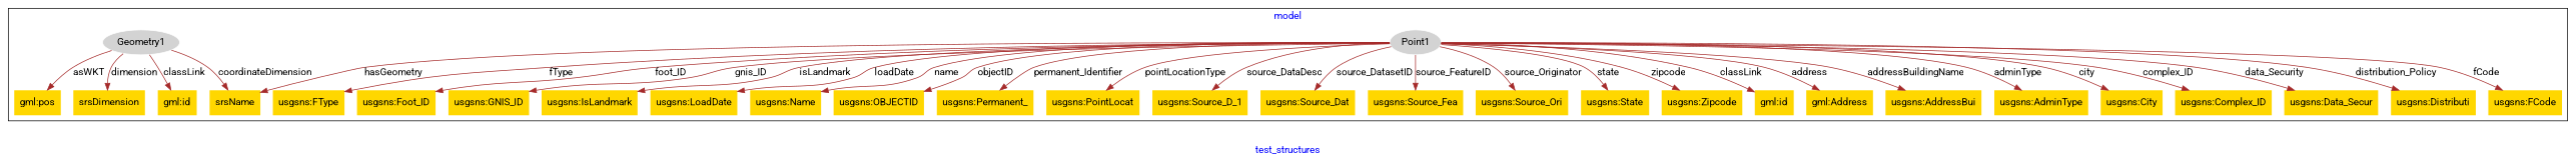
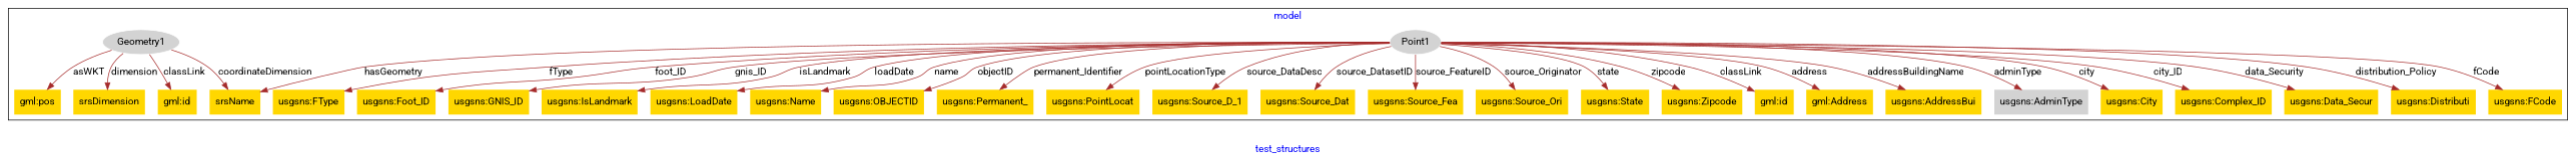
  digraph {
    fontcolor=blue
    fontname=Roboto
    label=test_structures
    remincross=true
    node [fillcolor=gold fontname=Roboto style=filled shape=plaintext]
    edge [color=brown fontcolor=black fontname=Roboto]
    n1 [color=white fillcolor=lightgray label=Point1 shape=""]
    n2 [label="gml:Address"]
    n3 [label="usgsns:AddressBui"]
-   n4 [label="usgsns:AdminType"]
+   n4 [fillcolor=lightgray label="usgsns:AdminType"]
    n5 [label="usgsns:City"]
    n6 [label="usgsns:Complex_ID"]
    n7 [label="usgsns:Data_Secur"]
    n8 [label="usgsns:Distributi"]
    n9 [label="usgsns:FCode"]
    n10 [label="usgsns:FType"]
    n11 [label="usgsns:Foot_ID"]
    n12 [label="usgsns:GNIS_ID"]
    n13 [label="usgsns:IsLandmark"]
    n14 [label="usgsns:LoadDate"]
    n15 [label="usgsns:Name"]
    n16 [label="usgsns:OBJECTID"]
    n17 [label="usgsns:Permanent_"]
    n18 [label="usgsns:PointLocat"]
    n19 [label="usgsns:Source_D_1"]
    n20 [label="usgsns:Source_Dat"]
    n21 [label="usgsns:Source_Fea"]
    n22 [label="usgsns:Source_Ori"]
    n23 [label="usgsns:State"]
    n24 [label="usgsns:Zipcode"]
    n25 [label="gml:id"]
    n26 [color=white fillcolor=lightgray label=Geometry1 shape=""]
    n27 [label="gml:id"]
    n28 [label="gml:pos"]
    n29 [label=srsName]
    n30 [label=srsDimension]
    subgraph cluster_1 {
      label=model
      n1
      n2
      n3
      n4
      n5
      n6
      n7
      n8
      n9
      n10
      n11
      n12
      n13
      n14
      n15
      n16
      n17
      n18
      n19
      n20
      n21
      n22
      n23
      n24
      n25
      n26
      n27
      n28
      n29
      n30
    }
    n1 -> n2 [label=address]
    n1 -> n3 [label=addressBuildingName]
    n1 -> n4 [label=adminType]
    n1 -> n5 [label=city]
-   n1 -> n6 [label=complex_ID]
+   n1 -> n6 [label=city_ID]
    n1 -> n7 [label=data_Security]
    n1 -> n8 [label=distribution_Policy]
    n1 -> n9 [label=fCode]
    n1 -> n10 [label=fType]
    n1 -> n11 [label=foot_ID]
    n1 -> n12 [label=gnis_ID]
    n1 -> n13 [label=isLandmark]
    n1 -> n14 [label=loadDate]
    n1 -> n15 [label=name]
    n1 -> n16 [label=objectID]
    n1 -> n17 [label=permanent_Identifier]
    n1 -> n18 [label=pointLocationType]
    n1 -> n19 [label=source_DataDesc]
    n1 -> n20 [label=source_DatasetID]
    n1 -> n21 [label=source_FeatureID]
    n1 -> n22 [label=source_Originator]
    n1 -> n23 [label=state]
    n1 -> n24 [label=zipcode]
    n1 -> n25 [label=classLink]
    n1 -> n29 [label=hasGeometry]
    n26 -> n27 [label=classLink]
    n26 -> n28 [label=asWKT]
    n26 -> n29 [label=coordinateDimension]
    n26 -> n30 [label=dimension]
  }
